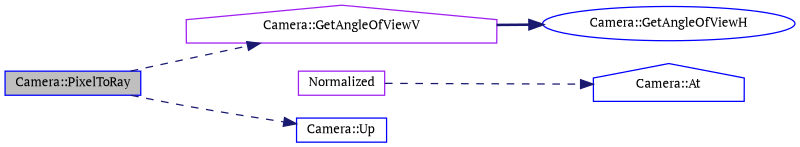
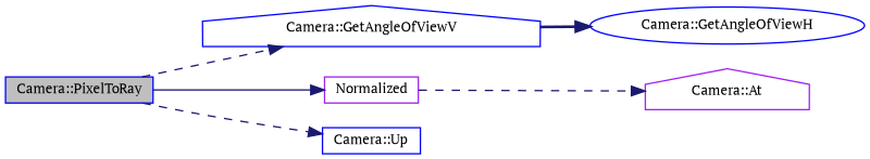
  digraph {
    fontname="PT Serif"
    rankdir=LR
    node [color=blue fillcolor=white fontname="PT Serif" fontsize=10 shape=box style=filled]
    edge [color=midnightblue fontname="PT Serif" fontsize=10 labelfontname=Helvetica labelfontsize=10 style=dashed]
    n1 [fillcolor=grey75 fontcolor=black height=0.2 label="Camera::PixelToRay" width=0.4]
-   n2 [color=purple height=0.2 label="Camera::GetAngleOfViewV" shape=house width=0.4]
+   n2 [height=0.2 label="Camera::GetAngleOfViewV" shape=house width=0.4]
    n3 [color=purple height=0.2 label=Normalized width=0.4]
    n4 [height=0.2 label="Camera::Up" width=0.4]
-   n5 [height=0.2 label="Camera::At" shape=house width=0.4]
+   n5 [color=purple height=0.2 label="Camera::At" shape=house width=0.4]
    n6 [height=0.2 label="Camera::GetAngleOfViewH" shape=ellipse width=0.4]
    n1 -> n2
+   n1 -> n3 [style=solid]
    n1 -> n4
    n2 -> n6 [style=bold]
    n3 -> n5
  }
